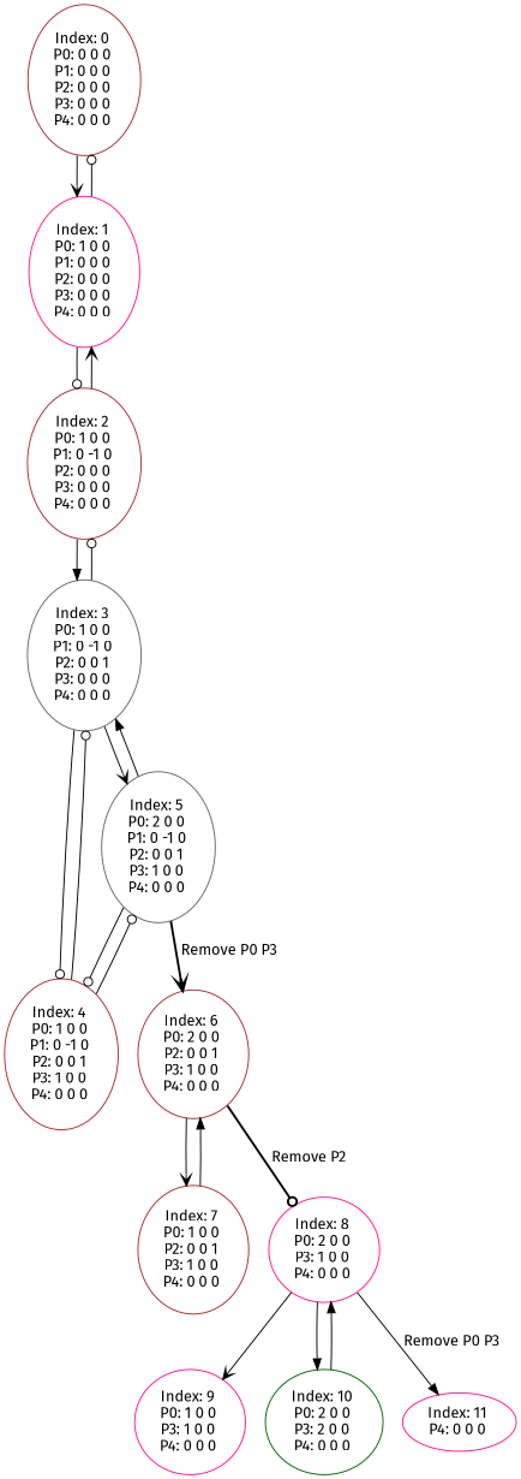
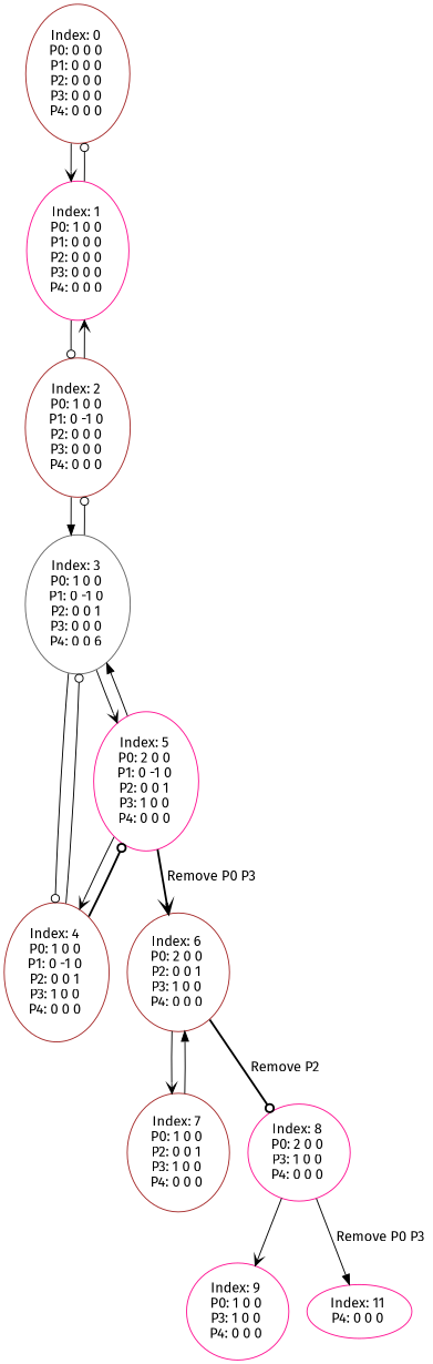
  digraph {
    color=black
    fontname="Fira Sans"
    node [color=brown fontname="Fira Sans"]
    edge [arrowhead=vee fontname="Fira Sans"]
    n1 [label="Index: 0 \nP0: 0 0 0 \nP1: 0 0 0 \nP2: 0 0 0 \nP3: 0 0 0 \nP4: 0 0 0 \n"]
    n2 [color=deeppink label="Index: 1 \nP0: 1 0 0 \nP1: 0 0 0 \nP2: 0 0 0 \nP3: 0 0 0 \nP4: 0 0 0 \n"]
    n3 [label="Index: 2 \nP0: 1 0 0 \nP1: 0 -1 0 \nP2: 0 0 0 \nP3: 0 0 0 \nP4: 0 0 0 \n"]
-   n4 [color=gray40 label="Index: 3 \nP0: 1 0 0 \nP1: 0 -1 0 \nP2: 0 0 1 \nP3: 0 0 0 \nP4: 0 0 0 \n"]
+   n4 [color=gray40 label="Index: 3 \nP0: 1 0 0 \nP1: 0 -1 0 \nP2: 0 0 1 \nP3: 0 0 0 \nP4: 0 0 6 \n"]
    n5 [label="Index: 4 \nP0: 1 0 0 \nP1: 0 -1 0 \nP2: 0 0 1 \nP3: 1 0 0 \nP4: 0 0 0 \n"]
-   n6 [color=gray40 label="Index: 5 \nP0: 2 0 0 \nP1: 0 -1 0 \nP2: 0 0 1 \nP3: 1 0 0 \nP4: 0 0 0 \n"]
+   n6 [color=deeppink label="Index: 5 \nP0: 2 0 0 \nP1: 0 -1 0 \nP2: 0 0 1 \nP3: 1 0 0 \nP4: 0 0 0 \n"]
    n7 [label="Index: 6 \nP0: 2 0 0 \nP2: 0 0 1 \nP3: 1 0 0 \nP4: 0 0 0 \n"]
    n8 [label="Index: 7 \nP0: 1 0 0 \nP2: 0 0 1 \nP3: 1 0 0 \nP4: 0 0 0 \n"]
    n9 [color=deeppink label="Index: 8 \nP0: 2 0 0 \nP3: 1 0 0 \nP4: 0 0 0 \n"]
    n10 [color=deeppink label="Index: 9 \nP0: 1 0 0 \nP3: 1 0 0 \nP4: 0 0 0 \n"]
-   n11 [color=darkgreen label="Index: 10 \nP0: 2 0 0 \nP3: 2 0 0 \nP4: 0 0 0 \n"]
    n12 [color=deeppink label="Index: 11 \nP4: 0 0 0 \n"]
    n1 -> n2
    n2 -> n1 [arrowhead=odot]
    n2 -> n3 [arrowhead=odot]
    n3 -> n2
    n3 -> n4 [arrowhead=normal]
    n4 -> n3 [arrowhead=odot]
    n4 -> n5 [arrowhead=odot]
    n4 -> n6
    n5 -> n4 [arrowhead=odot]
-   n5 -> n6 [arrowhead=odot]
+   n5 -> n6 [arrowhead=odot style=bold]
    n6 -> n4 [arrowhead=normal]
-   n6 -> n5 [arrowhead=odot]
+   n6 -> n5
    n6 -> n7 [label=" Remove P0 P3 " style=bold]
    n7 -> n8
    n7 -> n9 [arrowhead=odot label=" Remove P2 " style=bold]
    n8 -> n7 [arrowhead=normal]
    n9 -> n10
-   n9 -> n11 [arrowhead=normal]
    n9 -> n12 [arrowhead=normal label=" Remove P0 P3 " style=solid]
-   n11 -> n9 [arrowhead=normal]
  }
